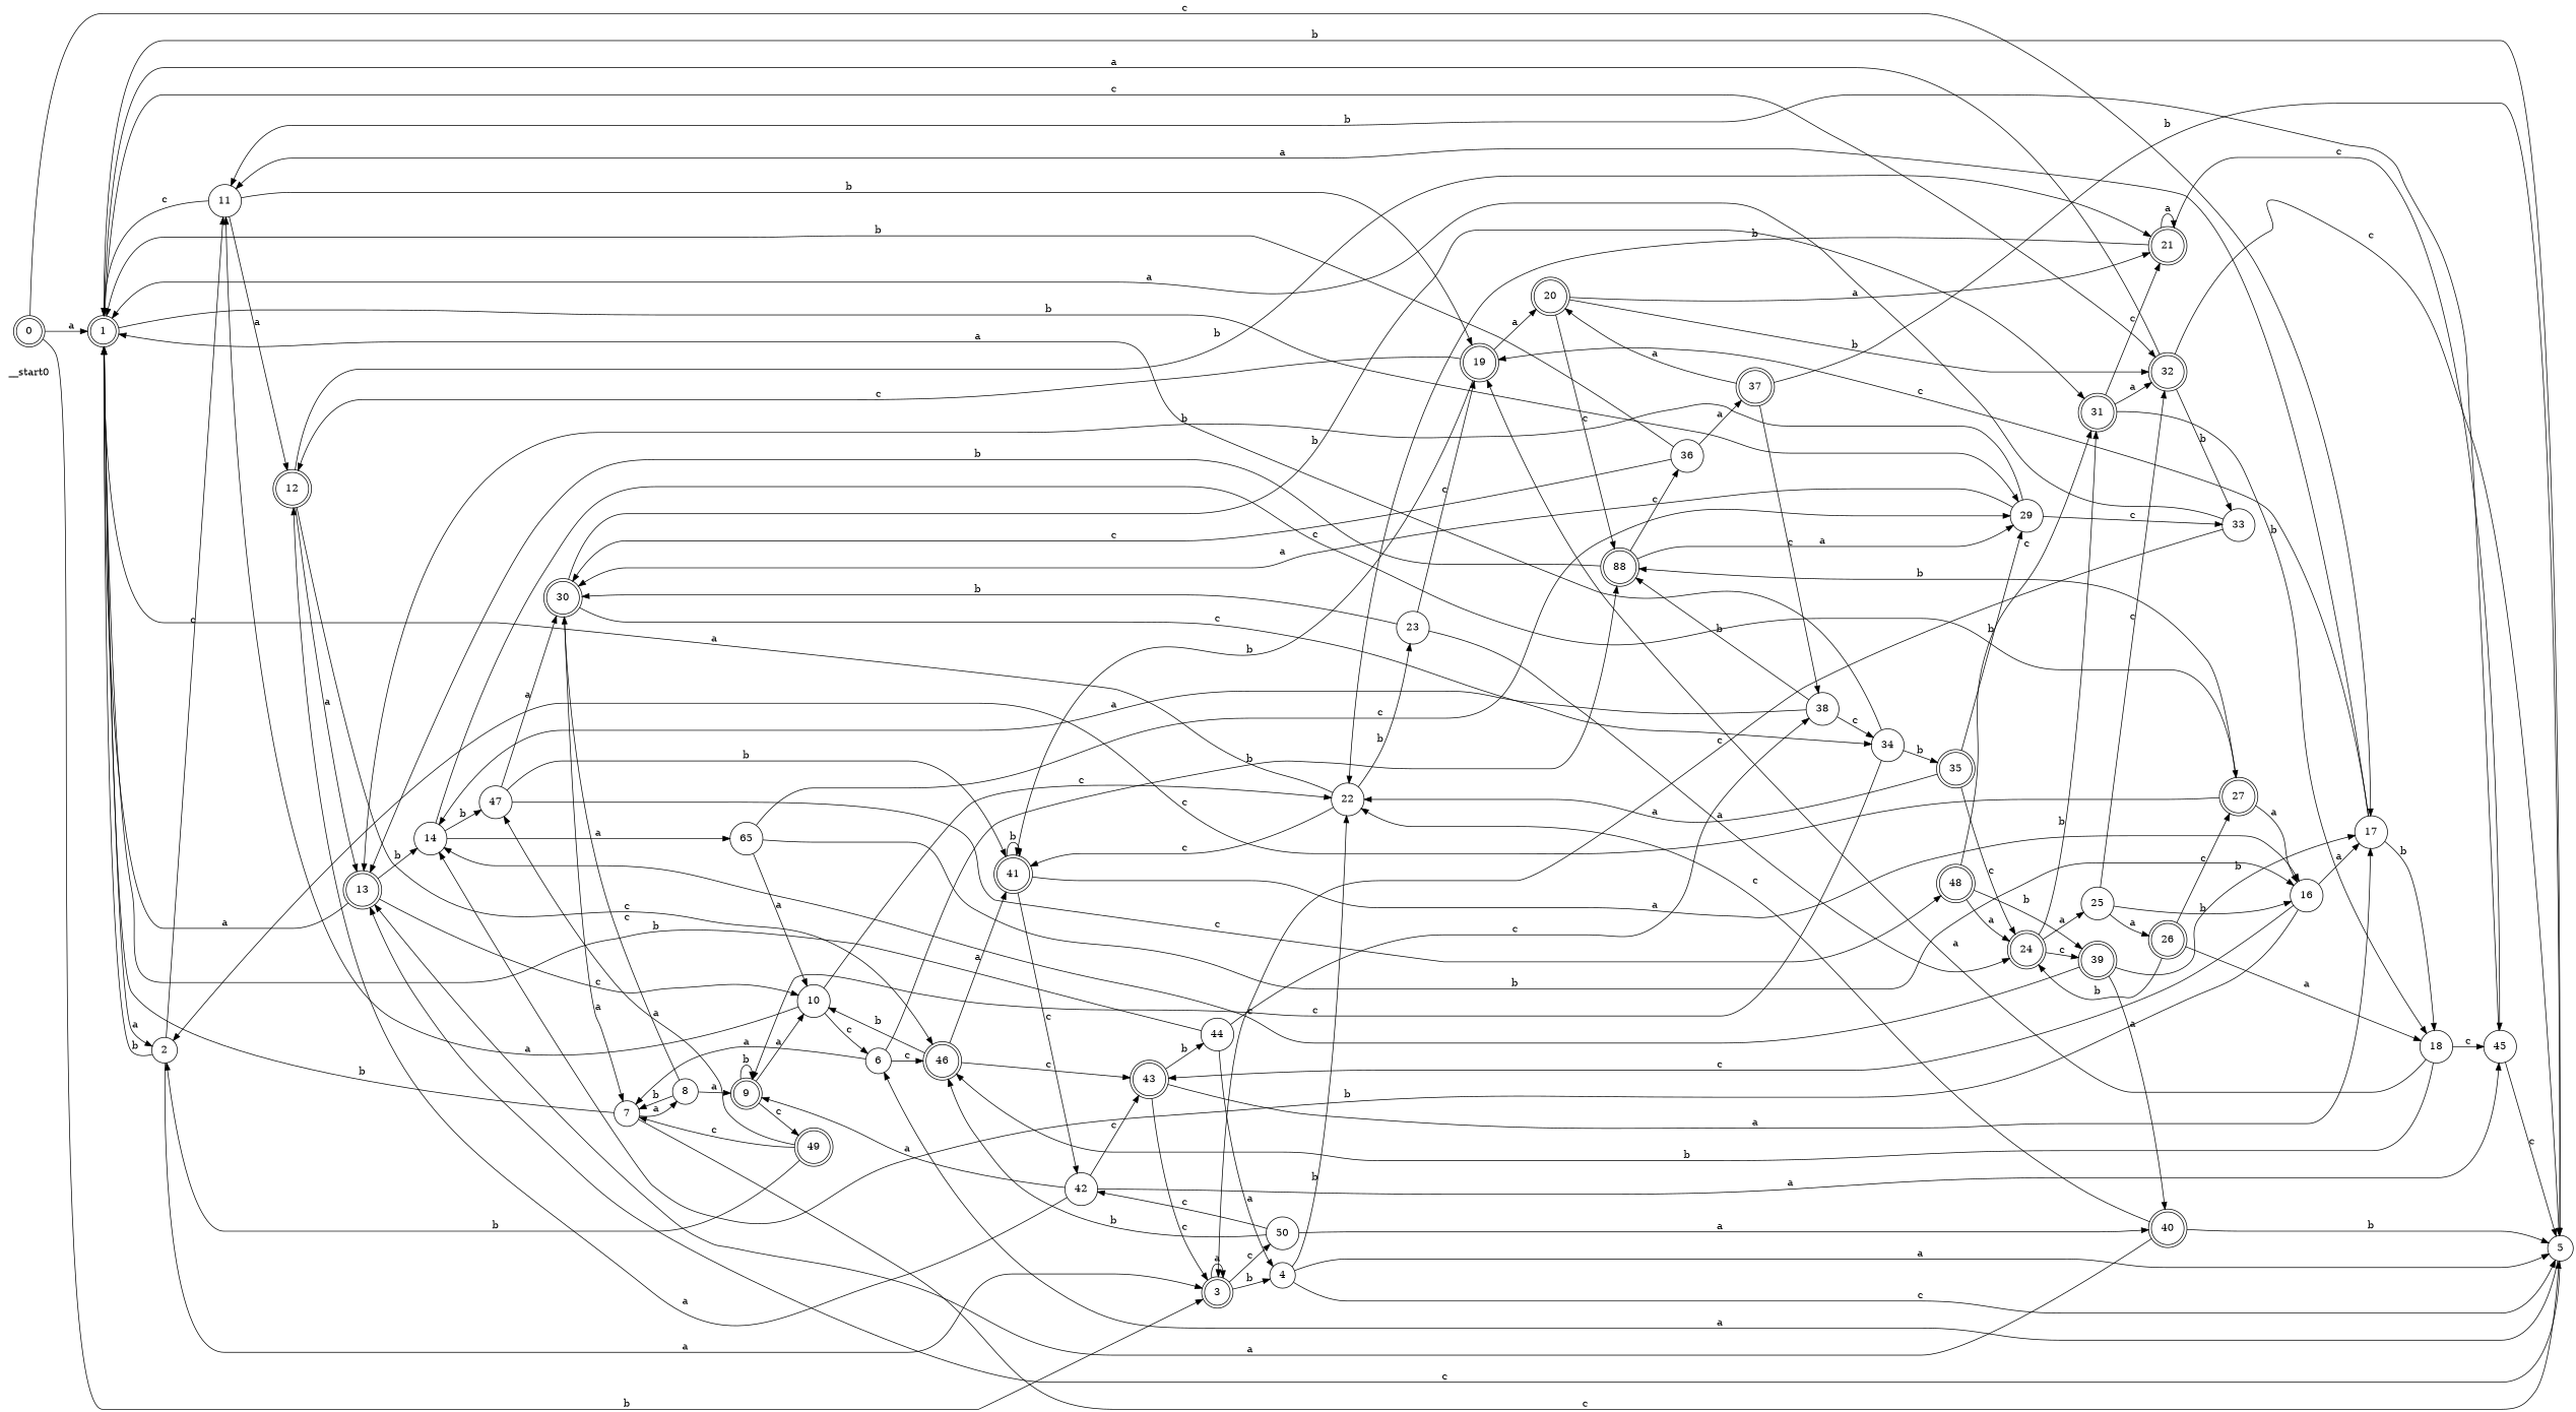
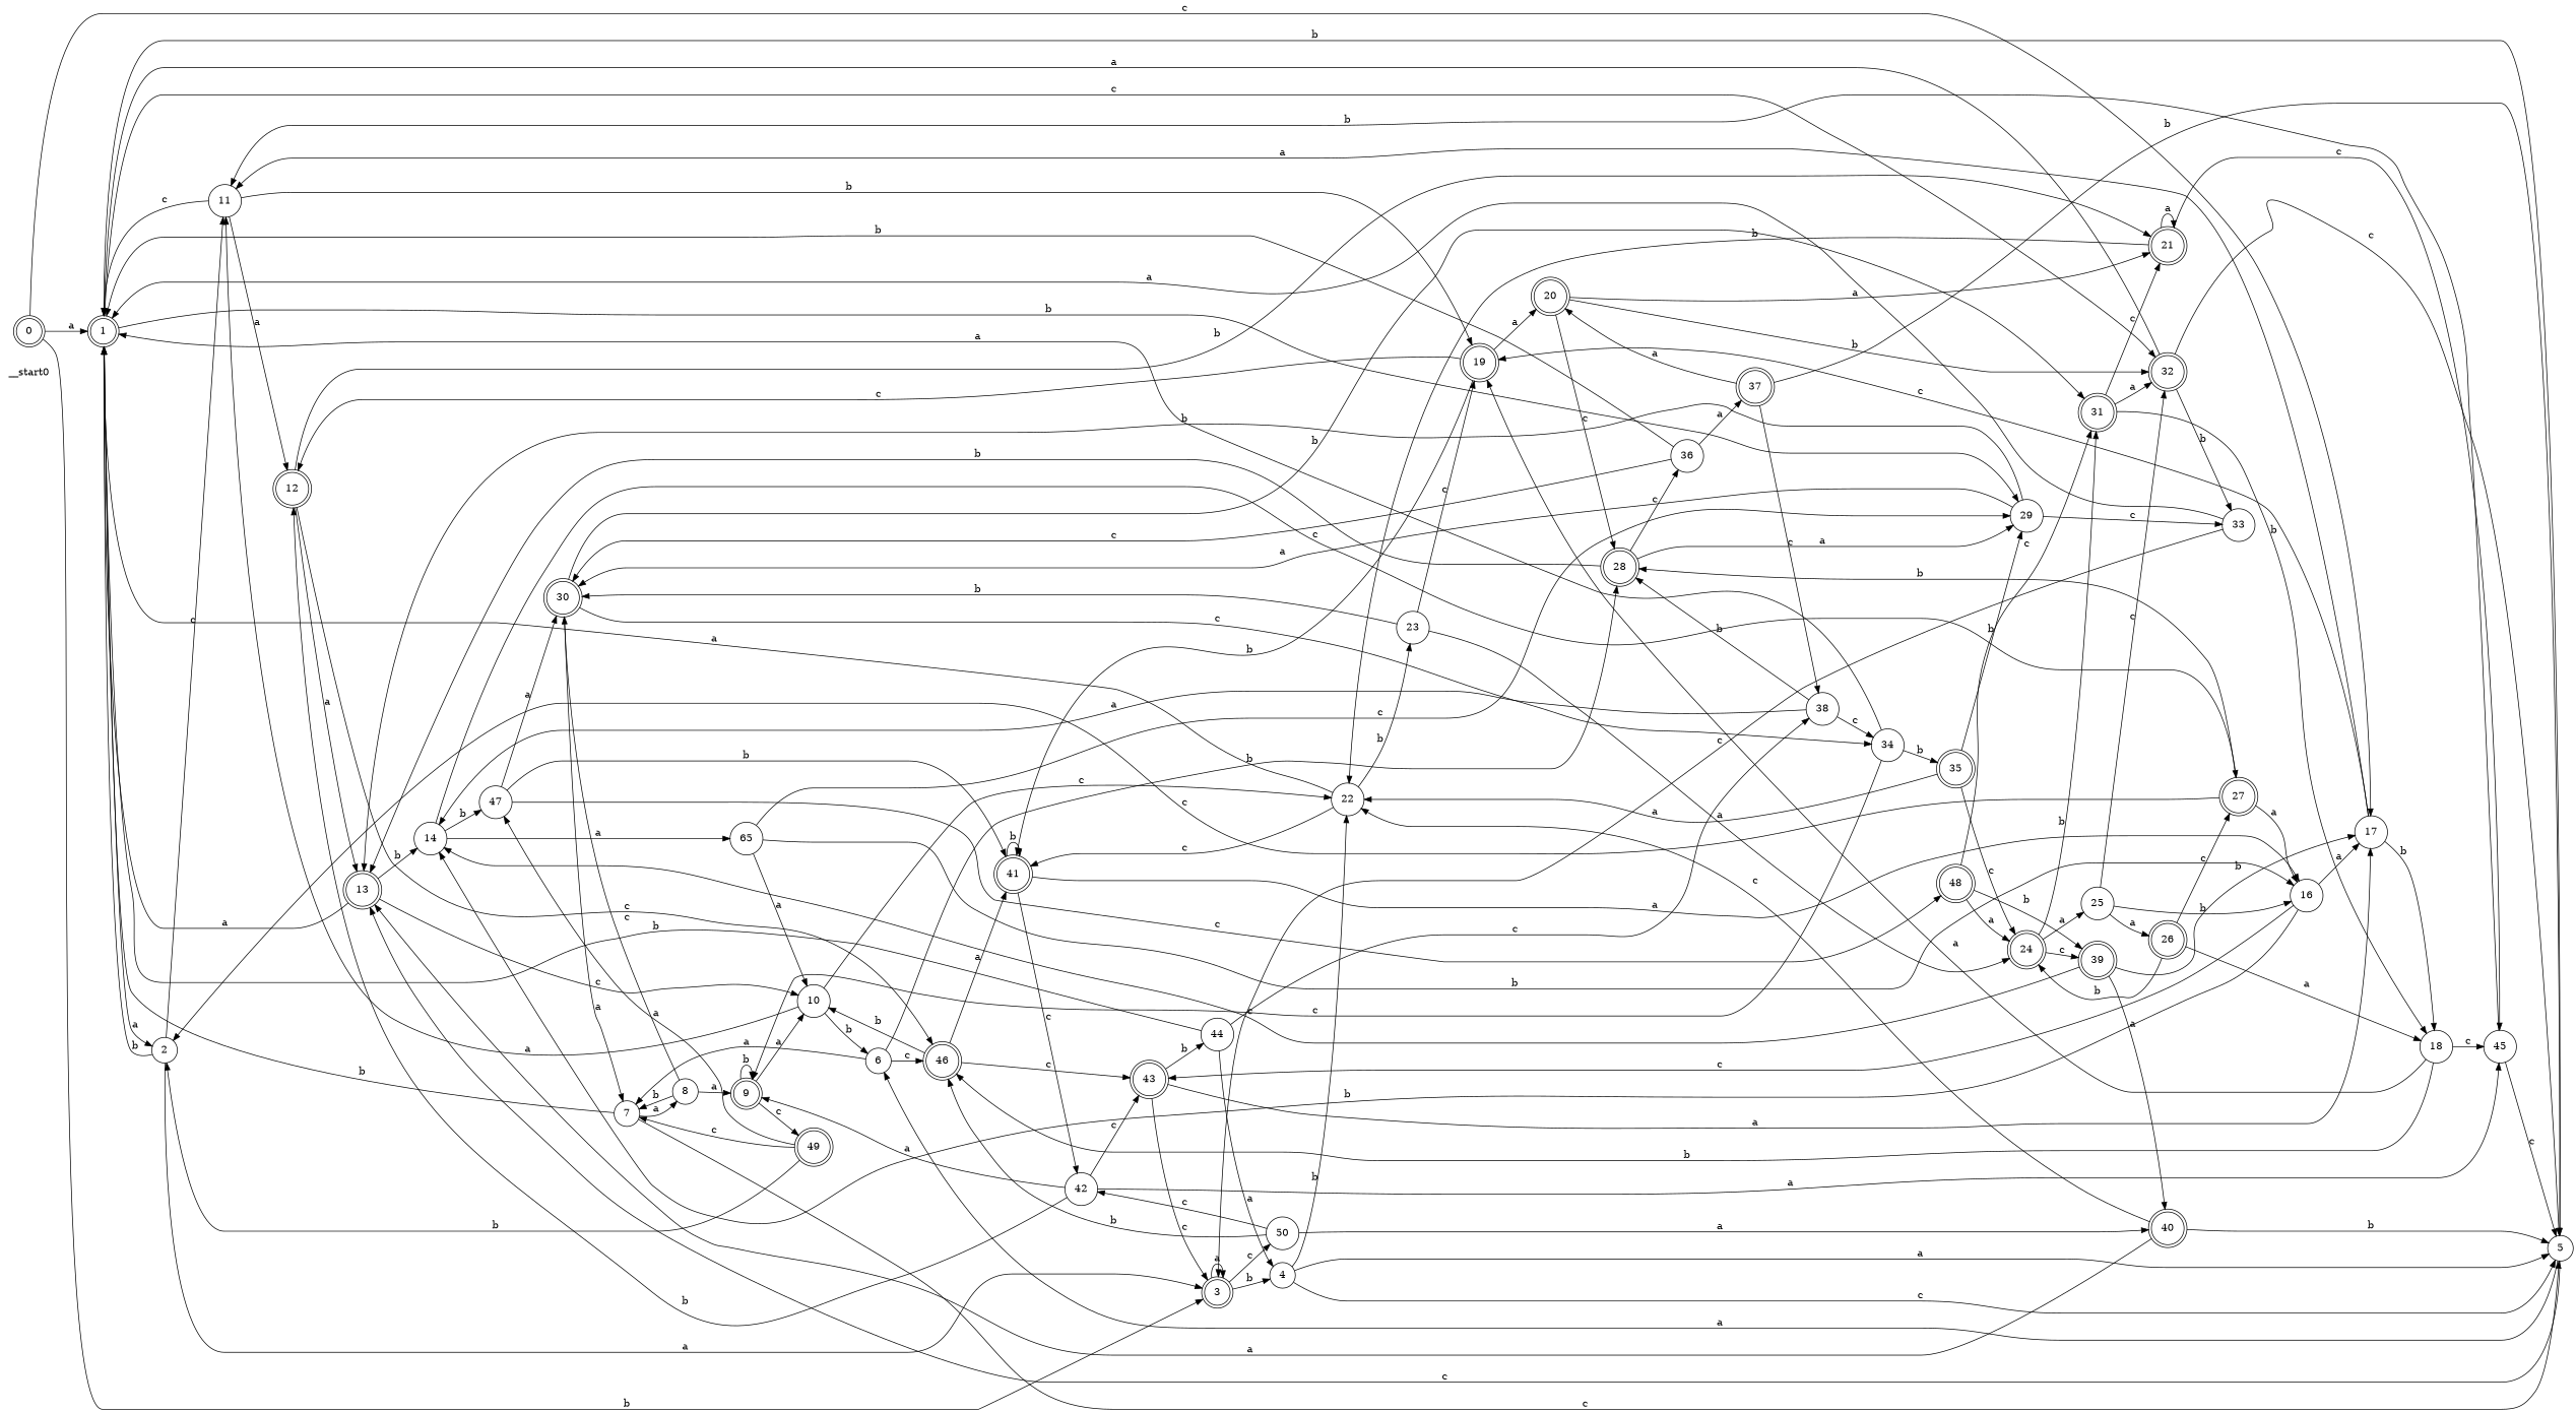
  digraph {
    rankdir=LR
    node [shape=circle color=black fillcolor=white style=filled]
    __start0 [shape=none color="" fillcolor="" style=""]
    n2 [label=0 shape=doublecircle style="rounded,filled"]
    n3 [label=1 shape=doublecircle style="rounded,filled"]
    n4 [label=3 shape=doublecircle]
    n5 [label=17]
    n6 [label=2]
    n7 [label=29]
    n8 [label=32 shape=doublecircle style="rounded,filled"]
    n9 [label=4]
    n10 [label=50]
    n11 [label=11]
    n12 [label=19 shape=doublecircle style="rounded,filled"]
    n13 [label=18]
    n14 [label=13 shape=doublecircle style="rounded,filled"]
    n15 [label=30 shape=doublecircle style="rounded,filled"]
    n16 [label=33]
    n17 [label=5]
    n18 [label=12 shape=doublecircle style="rounded,filled"]
    n19 [label=22]
    n20 [label=46 shape=doublecircle style="rounded,filled"]
    n21 [label=40 shape=doublecircle style="rounded,filled"]
    n22 [label=42]
    n23 [label=6]
    n24 [label=41 shape=doublecircle style="rounded,filled"]
    n25 [label=23]
    n26 [label=7]
-   n27 [label=88 shape=doublecircle style="rounded,filled"]
+   n27 [label=28 shape=doublecircle style="rounded,filled"]
    n28 [label=10]
    n29 [label=14]
    n30 [label=8]
    n31 [label=36]
    n32 [label=43 shape=doublecircle style="rounded,filled"]
    n33 [label=9 shape=doublecircle style="rounded,filled"]
    n34 [label=49 shape=doublecircle style="rounded,filled"]
    n35 [label=31 shape=doublecircle style="rounded,filled"]
    n36 [label=34]
    n37 [label=47]
    n38 [label=21 shape=doublecircle style="rounded,filled"]
    n39 [label=20 shape=doublecircle style="rounded,filled"]
    n40 [label=45]
    n41 [label=65]
    n42 [label=27 shape=doublecircle style="rounded,filled"]
    n43 [label=16]
    n44 [label=48 shape=doublecircle style="rounded,filled"]
    n45 [label=44]
    n46 [label=24 shape=doublecircle style="rounded,filled"]
    n47 [label=25]
    n48 [label=39 shape=doublecircle style="rounded,filled"]
    n49 [label=26 shape=doublecircle style="rounded,filled"]
    n50 [label=37 shape=doublecircle style="rounded,filled"]
    n51 [label=35 shape=doublecircle style="rounded,filled"]
    n52 [label=38]
    n2 -> n3 [label=a]
    n2 -> n4 [label=b]
    n2 -> n5 [label=c]
    n3 -> n6 [label=a]
    n3 -> n7 [label=b]
    n3 -> n8 [label=c]
    n4 -> n4 [label=a]
    n4 -> n9 [label=b]
    n4 -> n10 [label=c]
    n5 -> n11 [label=a]
    n5 -> n12 [label=c]
    n5 -> n13 [label=b]
    n6 -> n3 [label=b]
    n6 -> n4 [label=a]
    n6 -> n11 [label=c]
    n7 -> n14 [label=b]
    n7 -> n15 [label=a]
    n7 -> n16 [label=c]
    n8 -> n3 [label=a]
    n8 -> n16 [label=b]
    n8 -> n17 [label=c]
    n9 -> n17 [label=a]
    n9 -> n17 [label=c]
    n9 -> n19 [label=b]
    n10 -> n20 [label=b]
    n10 -> n21 [label=a]
    n10 -> n22 [label=c]
    n11 -> n3 [label=c]
    n11 -> n12 [label=b]
    n11 -> n18 [label=a]
    n12 -> n18 [label=c]
    n12 -> n24 [label=b]
    n12 -> n39 [label=a]
    n13 -> n12 [label=a]
    n13 -> n20 [label=b]
    n13 -> n40 [label=c]
    n14 -> n3 [label=a]
    n14 -> n28 [label=c]
    n14 -> n29 [label=b]
    n15 -> n26 [label=a]
    n15 -> n35 [label=b]
    n15 -> n36 [label=c]
    n16 -> n3 [label=a]
    n16 -> n4 [label=c]
    n17 -> n3 [label=b]
    n17 -> n14 [label=c]
    n17 -> n23 [label=a]
    n18 -> n14 [label=a]
    n18 -> n20 [label=c]
    n18 -> n38 [label=b]
    n19 -> n3 [label=a]
    n19 -> n24 [label=c]
    n19 -> n25 [label=b]
    n20 -> n24 [label=a]
    n20 -> n28 [label=b]
    n20 -> n32 [label=c]
    n21 -> n14 [label=a]
    n21 -> n17 [label=b]
    n21 -> n19 [label=c]
-   n22 -> n18 [label=a]
+   n22 -> n18 [label=b]
    n22 -> n32 [label=c]
    n22 -> n33 [label=a]
    n22 -> n40 [label=a]
    n23 -> n20 [label=c]
    n23 -> n26 [label=a]
    n23 -> n27 [label=b]
    n24 -> n22 [label=c]
    n24 -> n24 [label=b]
    n24 -> n43 [label=a]
    n25 -> n12 [label=c]
    n25 -> n15 [label=b]
    n25 -> n46 [label=a]
    n26 -> n3 [label=b]
    n26 -> n17 [label=c]
    n26 -> n30 [label=a]
    n27 -> n7 [label=a]
    n27 -> n14 [label=b]
    n27 -> n31 [label=c]
    n28 -> n11 [label=a]
    n28 -> n19 [label=c]
-   n28 -> n23 [label=c]
+   n28 -> n23 [label=b]
    n29 -> n37 [label=b]
    n29 -> n41 [label=a]
    n29 -> n42 [label=c]
    n30 -> n15 [label=c]
    n30 -> n26 [label=b]
    n30 -> n33 [label=a]
    n31 -> n3 [label=b]
    n31 -> n15 [label=c]
    n31 -> n50 [label=a]
    n32 -> n4 [label=c]
    n32 -> n5 [label=a]
    n32 -> n45 [label=b]
    n33 -> n28 [label=a]
    n33 -> n33 [label=b]
    n33 -> n34 [label=c]
    n34 -> n6 [label=b]
    n34 -> n26 [label=c]
    n34 -> n37 [label=a]
    n35 -> n8 [label=a]
    n35 -> n13 [label=b]
    n35 -> n38 [label=c]
    n36 -> n3 [label=a]
    n36 -> n33 [label=c]
    n36 -> n51 [label=b]
    n37 -> n15 [label=a]
    n37 -> n24 [label=b]
    n37 -> n44 [label=c]
    n38 -> n19 [label=b]
    n38 -> n38 [label=a]
    n38 -> n40 [label=c]
    n39 -> n8 [label=b]
    n39 -> n27 [label=c]
    n39 -> n38 [label=a]
    n40 -> n11 [label=b]
    n40 -> n17 [label=c]
    n41 -> n7 [label=c]
    n41 -> n28 [label=a]
    n41 -> n43 [label=b]
    n42 -> n6 [label=c]
    n42 -> n27 [label=b]
    n42 -> n43 [label=a]
    n43 -> n5 [label=a]
    n43 -> n29 [label=b]
    n43 -> n32 [label=c]
    n44 -> n35 [label=c]
    n44 -> n46 [label=a]
    n44 -> n48 [label=b]
    n45 -> n3 [label=b]
    n45 -> n9 [label=a]
    n45 -> n52 [label=c]
    n46 -> n35 [label=b]
    n46 -> n47 [label=a]
    n46 -> n48 [label=c]
    n47 -> n8 [label=c]
    n47 -> n43 [label=b]
    n47 -> n49 [label=a]
    n48 -> n5 [label=b]
    n48 -> n21 [label=a]
    n48 -> n29 [label=c]
    n49 -> n13 [label=a]
    n49 -> n42 [label=c]
    n49 -> n46 [label=b]
    n50 -> n17 [label=b]
    n50 -> n39 [label=a]
    n50 -> n52 [label=c]
    n51 -> n7 [label=b]
    n51 -> n19 [label=a]
    n51 -> n46 [label=c]
    n52 -> n27 [label=b]
    n52 -> n29 [label=a]
    n52 -> n36 [label=c]
  }
